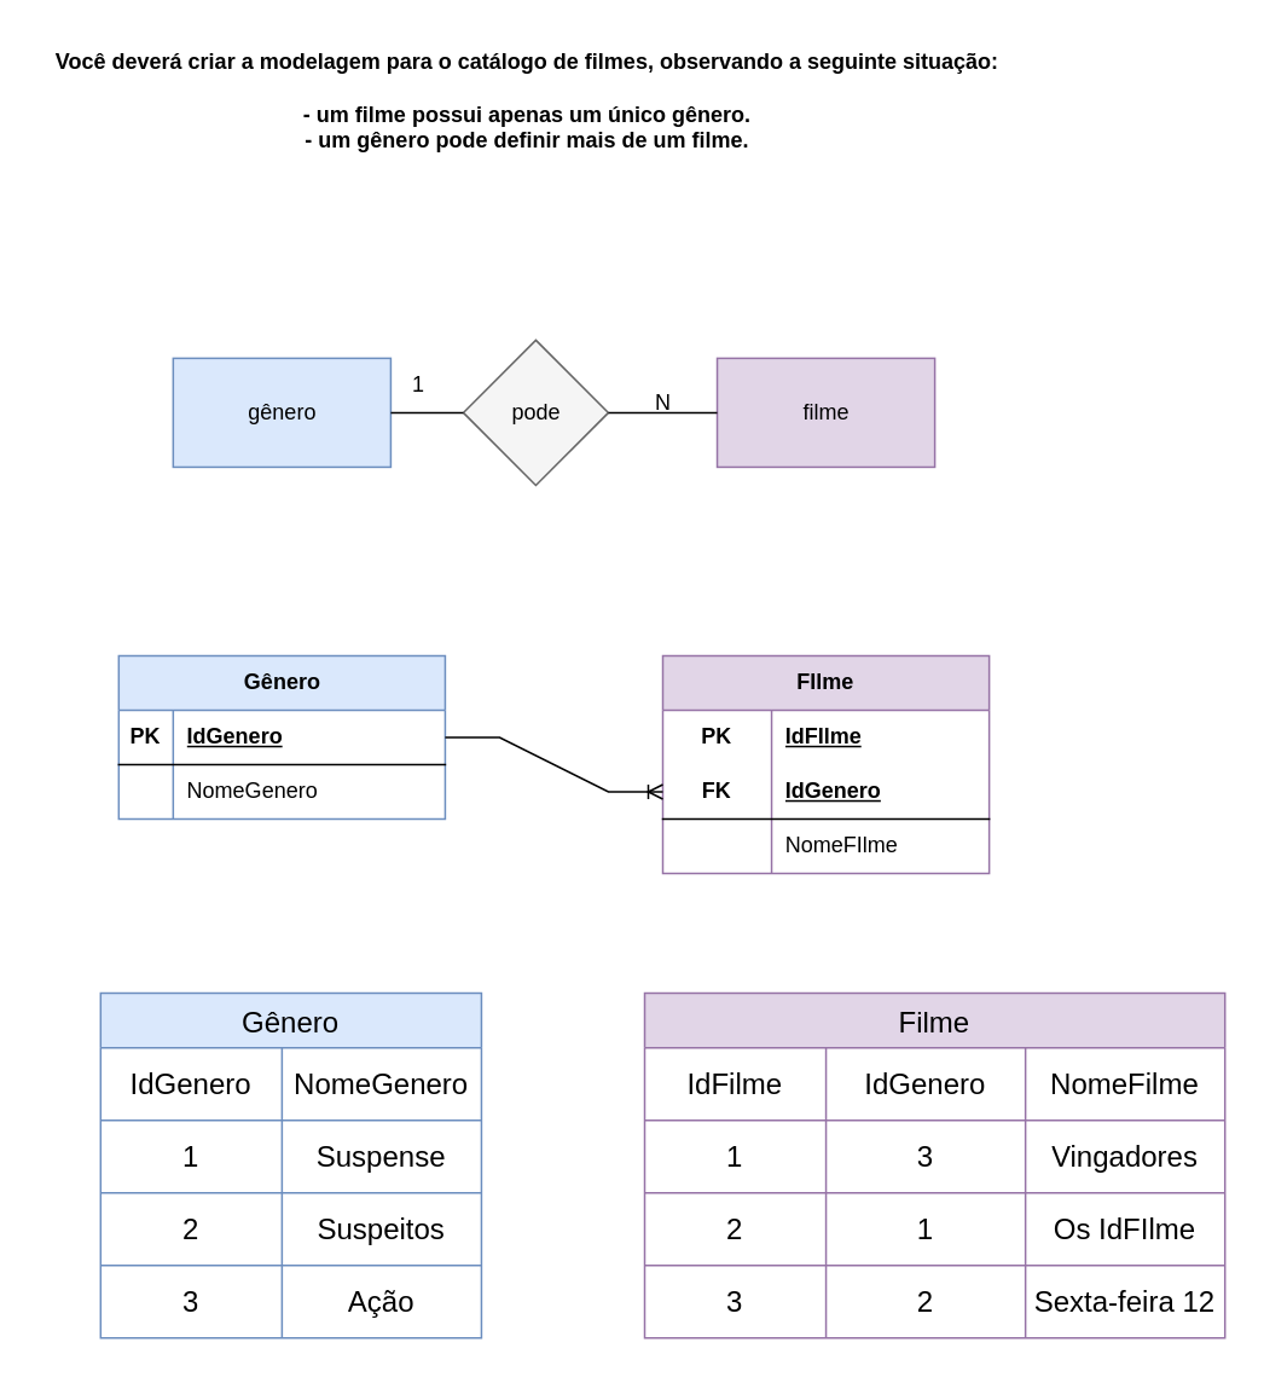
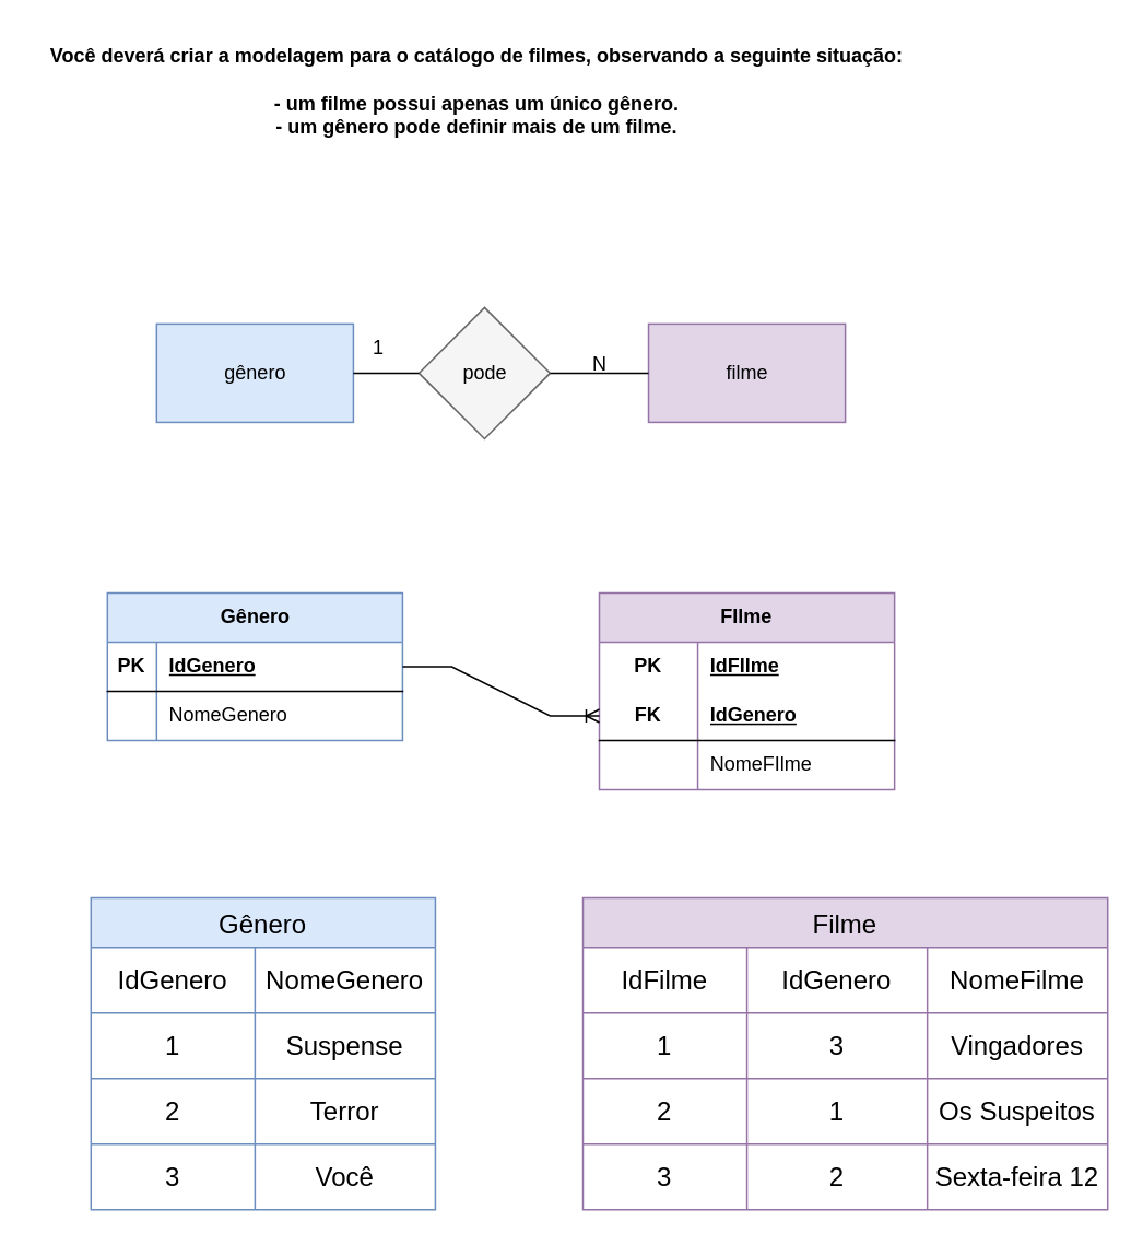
  <mxCell id="0" />
  <mxCell id="1" parent="0" />
  <mxCell id="2" value="" style="rhombus;whiteSpace=wrap;html=1;fillColor=#f5f5f5;fontColor=#333333;strokeColor=#666666;" parent="1" vertex="1"><mxGeometry x="255" y="187" width="80" height="80" as="geometry" /></mxCell>
  <mxCell id="3" value="pode" style="text;html=1;align=center;verticalAlign=middle;resizable=0;points=[];autosize=1;strokeColor=none;fillColor=none;" parent="1" vertex="1"><mxGeometry x="265" y="212" width="60" height="30" as="geometry" /></mxCell>
  <mxCell id="4" value="" style="rounded=0;whiteSpace=wrap;html=1;fillColor=#dae8fc;strokeColor=#6c8ebf;" parent="1" vertex="1"><mxGeometry x="95" y="197" width="120" height="60" as="geometry" /></mxCell>
  <mxCell id="5" value="" style="rounded=0;whiteSpace=wrap;html=1;fillColor=#e1d5e7;strokeColor=#9673a6;" parent="1" vertex="1"><mxGeometry x="395" y="197" width="120" height="60" as="geometry" /></mxCell>
  <mxCell id="6" value="gênero" style="text;html=1;align=center;verticalAlign=middle;resizable=0;points=[];autosize=1;strokeColor=none;fillColor=none;" parent="1" vertex="1"><mxGeometry x="125" y="212" width="60" height="30" as="geometry" /></mxCell>
  <mxCell id="7" value="" style="endArrow=none;html=1;rounded=0;entryX=0;entryY=0.5;entryDx=0;entryDy=0;exitX=1;exitY=0.5;exitDx=0;exitDy=0;" parent="1" source="4" target="2" edge="1"><mxGeometry width="50" height="50" relative="1" as="geometry"><mxPoint x="285" y="137" as="sourcePoint" /><mxPoint x="335" y="87" as="targetPoint" /></mxGeometry></mxCell>
  <mxCell id="8" value="" style="endArrow=none;html=1;rounded=0;entryX=0;entryY=0.5;entryDx=0;entryDy=0;exitX=1;exitY=0.5;exitDx=0;exitDy=0;" parent="1" source="2" target="5" edge="1"><mxGeometry width="50" height="50" relative="1" as="geometry"><mxPoint x="225" y="237" as="sourcePoint" /><mxPoint x="265" y="237" as="targetPoint" /></mxGeometry></mxCell>
  <mxCell id="9" value="filme" style="text;html=1;align=center;verticalAlign=middle;resizable=0;points=[];autosize=1;strokeColor=none;fillColor=none;" parent="1" vertex="1"><mxGeometry x="430" y="212" width="50" height="30" as="geometry" /></mxCell>
  <mxCell id="10" value="1" style="text;html=1;align=center;verticalAlign=middle;resizable=0;points=[];autosize=1;strokeColor=none;fillColor=none;" parent="1" vertex="1"><mxGeometry x="215" y="197" width="30" height="30" as="geometry" /></mxCell>
  <mxCell id="11" value="N" style="text;html=1;align=center;verticalAlign=middle;resizable=0;points=[];autosize=1;strokeColor=none;fillColor=none;" parent="1" vertex="1"><mxGeometry x="350" y="207" width="30" height="30" as="geometry" /></mxCell>
  <mxCell id="12" value="&lt;div&gt;&lt;b&gt;Você deverá criar a modelagem para o catálogo de filmes, observando a seguinte situação:&lt;/b&gt;&lt;/div&gt;&lt;div&gt;&lt;b&gt;&lt;br&gt;&lt;/b&gt;&lt;/div&gt;&lt;div&gt;&lt;b&gt;- um filme possui apenas um único gênero.&lt;/b&gt;&lt;/div&gt;&lt;div&gt;&lt;b&gt;- um gênero pode definir mais de um filme.&lt;/b&gt;&lt;/div&gt;" style="text;html=1;align=center;verticalAlign=middle;resizable=0;points=[];autosize=1;strokeColor=none;fillColor=none;" parent="1" vertex="1"><mxGeometry x="20" y="20" width="540" height="70" as="geometry" /></mxCell>
  <mxCell id="13" value="FIlme" style="shape=table;startSize=30;container=1;collapsible=1;childLayout=tableLayout;fixedRows=1;rowLines=0;fontStyle=1;align=center;resizeLast=1;html=1;whiteSpace=wrap;fillColor=#e1d5e7;strokeColor=#9673a6;" vertex="1" parent="1"><mxGeometry x="365" y="361" width="180" height="120" as="geometry" /></mxCell>
  <mxCell id="14" value="" style="shape=tableRow;horizontal=0;startSize=0;swimlaneHead=0;swimlaneBody=0;fillColor=none;collapsible=0;dropTarget=0;points=[[0,0.5],[1,0.5]];portConstraint=eastwest;top=0;left=0;right=0;bottom=0;html=1;" vertex="1" parent="13"><mxGeometry y="30" width="180" height="30" as="geometry" /></mxCell>
  <mxCell id="15" value="PK" style="shape=partialRectangle;connectable=0;fillColor=none;top=0;left=0;bottom=0;right=0;fontStyle=1;overflow=hidden;html=1;whiteSpace=wrap;" vertex="1" parent="14"><mxGeometry width="60" height="30" as="geometry"><mxRectangle width="60" height="30" as="alternateBounds" /></mxGeometry></mxCell>
  <mxCell id="16" value="IdFIlme" style="shape=partialRectangle;connectable=0;fillColor=none;top=0;left=0;bottom=0;right=0;align=left;spacingLeft=6;fontStyle=5;overflow=hidden;html=1;whiteSpace=wrap;" vertex="1" parent="14"><mxGeometry x="60" width="120" height="30" as="geometry"><mxRectangle width="120" height="30" as="alternateBounds" /></mxGeometry></mxCell>
  <mxCell id="17" value="" style="shape=tableRow;horizontal=0;startSize=0;swimlaneHead=0;swimlaneBody=0;fillColor=none;collapsible=0;dropTarget=0;points=[[0,0.5],[1,0.5]];portConstraint=eastwest;top=0;left=0;right=0;bottom=1;html=1;" vertex="1" parent="13"><mxGeometry y="60" width="180" height="30" as="geometry" /></mxCell>
  <mxCell id="18" value="FK" style="shape=partialRectangle;connectable=0;fillColor=none;top=0;left=0;bottom=0;right=0;fontStyle=1;overflow=hidden;html=1;whiteSpace=wrap;" vertex="1" parent="17"><mxGeometry width="60" height="30" as="geometry"><mxRectangle width="60" height="30" as="alternateBounds" /></mxGeometry></mxCell>
  <mxCell id="19" value="IdGenero" style="shape=partialRectangle;connectable=0;fillColor=none;top=0;left=0;bottom=0;right=0;align=left;spacingLeft=6;fontStyle=5;overflow=hidden;html=1;whiteSpace=wrap;" vertex="1" parent="17"><mxGeometry x="60" width="120" height="30" as="geometry"><mxRectangle width="120" height="30" as="alternateBounds" /></mxGeometry></mxCell>
  <mxCell id="20" value="" style="shape=tableRow;horizontal=0;startSize=0;swimlaneHead=0;swimlaneBody=0;fillColor=none;collapsible=0;dropTarget=0;points=[[0,0.5],[1,0.5]];portConstraint=eastwest;top=0;left=0;right=0;bottom=0;html=1;" vertex="1" parent="13"><mxGeometry y="90" width="180" height="30" as="geometry" /></mxCell>
  <mxCell id="21" value="" style="shape=partialRectangle;connectable=0;fillColor=none;top=0;left=0;bottom=0;right=0;editable=1;overflow=hidden;html=1;whiteSpace=wrap;" vertex="1" parent="20"><mxGeometry width="60" height="30" as="geometry"><mxRectangle width="60" height="30" as="alternateBounds" /></mxGeometry></mxCell>
  <mxCell id="22" value="NomeFIlme" style="shape=partialRectangle;connectable=0;fillColor=none;top=0;left=0;bottom=0;right=0;align=left;spacingLeft=6;overflow=hidden;html=1;whiteSpace=wrap;" vertex="1" parent="20"><mxGeometry x="60" width="120" height="30" as="geometry"><mxRectangle width="120" height="30" as="alternateBounds" /></mxGeometry></mxCell>
  <mxCell id="23" value="Gênero" style="shape=table;startSize=30;container=1;collapsible=1;childLayout=tableLayout;fixedRows=1;rowLines=0;fontStyle=1;align=center;resizeLast=1;html=1;fillColor=#dae8fc;strokeColor=#6c8ebf;" vertex="1" parent="1"><mxGeometry x="65" y="361" width="180" height="90" as="geometry" /></mxCell>
  <mxCell id="24" value="" style="shape=tableRow;horizontal=0;startSize=0;swimlaneHead=0;swimlaneBody=0;fillColor=none;collapsible=0;dropTarget=0;points=[[0,0.5],[1,0.5]];portConstraint=eastwest;top=0;left=0;right=0;bottom=1;" vertex="1" parent="23"><mxGeometry y="30" width="180" height="30" as="geometry" /></mxCell>
  <mxCell id="25" value="PK" style="shape=partialRectangle;connectable=0;fillColor=none;top=0;left=0;bottom=0;right=0;fontStyle=1;overflow=hidden;whiteSpace=wrap;html=1;" vertex="1" parent="24"><mxGeometry width="30" height="30" as="geometry"><mxRectangle width="30" height="30" as="alternateBounds" /></mxGeometry></mxCell>
  <mxCell id="26" value="IdGenero" style="shape=partialRectangle;connectable=0;fillColor=none;top=0;left=0;bottom=0;right=0;align=left;spacingLeft=6;fontStyle=5;overflow=hidden;whiteSpace=wrap;html=1;" vertex="1" parent="24"><mxGeometry x="30" width="150" height="30" as="geometry"><mxRectangle width="150" height="30" as="alternateBounds" /></mxGeometry></mxCell>
  <mxCell id="27" value="" style="shape=tableRow;horizontal=0;startSize=0;swimlaneHead=0;swimlaneBody=0;fillColor=none;collapsible=0;dropTarget=0;points=[[0,0.5],[1,0.5]];portConstraint=eastwest;top=0;left=0;right=0;bottom=0;" vertex="1" parent="23"><mxGeometry y="60" width="180" height="30" as="geometry" /></mxCell>
  <mxCell id="28" value="" style="shape=partialRectangle;connectable=0;fillColor=none;top=0;left=0;bottom=0;right=0;editable=1;overflow=hidden;whiteSpace=wrap;html=1;" vertex="1" parent="27"><mxGeometry width="30" height="30" as="geometry"><mxRectangle width="30" height="30" as="alternateBounds" /></mxGeometry></mxCell>
  <mxCell id="29" value="NomeGenero" style="shape=partialRectangle;connectable=0;fillColor=none;top=0;left=0;bottom=0;right=0;align=left;spacingLeft=6;overflow=hidden;whiteSpace=wrap;html=1;" vertex="1" parent="27"><mxGeometry x="30" width="150" height="30" as="geometry"><mxRectangle width="150" height="30" as="alternateBounds" /></mxGeometry></mxCell>
  <mxCell id="30" value="" style="edgeStyle=entityRelationEdgeStyle;fontSize=12;html=1;endArrow=ERoneToMany;rounded=0;entryX=0;entryY=0.5;entryDx=0;entryDy=0;exitX=1;exitY=0.5;exitDx=0;exitDy=0;" edge="1" parent="1" source="23" target="17"><mxGeometry width="100" height="100" relative="1" as="geometry"><mxPoint x="245" y="431" as="sourcePoint" /><mxPoint x="345" y="331" as="targetPoint" /><Array as="points"><mxPoint x="365" y="436" /></Array></mxGeometry></mxCell>
  <mxCell id="31" value="Gênero" style="shape=table;startSize=30;container=1;collapsible=0;childLayout=tableLayout;strokeColor=#6c8ebf;fontSize=16;fillColor=#dae8fc;" vertex="1" parent="1"><mxGeometry x="55" y="547" width="210" height="190" as="geometry" /></mxCell>
  <mxCell id="32" value="" style="shape=tableRow;horizontal=0;startSize=0;swimlaneHead=0;swimlaneBody=0;strokeColor=inherit;top=0;left=0;bottom=0;right=0;collapsible=0;dropTarget=0;fillColor=none;points=[[0,0.5],[1,0.5]];portConstraint=eastwest;fontSize=16;" vertex="1" parent="31"><mxGeometry y="30" width="210" height="40" as="geometry" /></mxCell>
  <mxCell id="33" value="IdGenero" style="shape=partialRectangle;html=1;whiteSpace=wrap;connectable=0;strokeColor=inherit;overflow=hidden;fillColor=none;top=0;left=0;bottom=0;right=0;pointerEvents=1;fontSize=16;" vertex="1" parent="32"><mxGeometry width="100" height="40" as="geometry"><mxRectangle width="100" height="40" as="alternateBounds" /></mxGeometry></mxCell>
  <mxCell id="34" value="NomeGenero" style="shape=partialRectangle;html=1;whiteSpace=wrap;connectable=0;strokeColor=inherit;overflow=hidden;fillColor=none;top=0;left=0;bottom=0;right=0;pointerEvents=1;fontSize=16;" vertex="1" parent="32"><mxGeometry x="100" width="110" height="40" as="geometry"><mxRectangle width="110" height="40" as="alternateBounds" /></mxGeometry></mxCell>
  <mxCell id="35" value="" style="shape=tableRow;horizontal=0;startSize=0;swimlaneHead=0;swimlaneBody=0;strokeColor=inherit;top=0;left=0;bottom=0;right=0;collapsible=0;dropTarget=0;fillColor=none;points=[[0,0.5],[1,0.5]];portConstraint=eastwest;fontSize=16;" vertex="1" parent="31"><mxGeometry y="70" width="210" height="40" as="geometry" /></mxCell>
  <mxCell id="36" value="1" style="shape=partialRectangle;html=1;whiteSpace=wrap;connectable=0;strokeColor=inherit;overflow=hidden;fillColor=none;top=0;left=0;bottom=0;right=0;pointerEvents=1;fontSize=16;" vertex="1" parent="35"><mxGeometry width="100" height="40" as="geometry"><mxRectangle width="100" height="40" as="alternateBounds" /></mxGeometry></mxCell>
  <mxCell id="37" value="Suspense" style="shape=partialRectangle;html=1;whiteSpace=wrap;connectable=0;strokeColor=inherit;overflow=hidden;fillColor=none;top=0;left=0;bottom=0;right=0;pointerEvents=1;fontSize=16;" vertex="1" parent="35"><mxGeometry x="100" width="110" height="40" as="geometry"><mxRectangle width="110" height="40" as="alternateBounds" /></mxGeometry></mxCell>
  <mxCell id="38" value="" style="shape=tableRow;horizontal=0;startSize=0;swimlaneHead=0;swimlaneBody=0;strokeColor=inherit;top=0;left=0;bottom=0;right=0;collapsible=0;dropTarget=0;fillColor=none;points=[[0,0.5],[1,0.5]];portConstraint=eastwest;fontSize=16;" vertex="1" parent="31"><mxGeometry y="110" width="210" height="40" as="geometry" /></mxCell>
  <mxCell id="39" value="2" style="shape=partialRectangle;html=1;whiteSpace=wrap;connectable=0;strokeColor=inherit;overflow=hidden;fillColor=none;top=0;left=0;bottom=0;right=0;pointerEvents=1;fontSize=16;" vertex="1" parent="38"><mxGeometry width="100" height="40" as="geometry"><mxRectangle width="100" height="40" as="alternateBounds" /></mxGeometry></mxCell>
- <mxCell id="40" value="Suspeitos" style="shape=partialRectangle;html=1;whiteSpace=wrap;connectable=0;strokeColor=inherit;overflow=hidden;fillColor=none;top=0;left=0;bottom=0;right=0;pointerEvents=1;fontSize=16;" vertex="1" parent="38"><mxGeometry x="100" width="110" height="40" as="geometry"><mxRectangle width="110" height="40" as="alternateBounds" /></mxGeometry></mxCell>
+ <mxCell id="40" value="Terror" style="shape=partialRectangle;html=1;whiteSpace=wrap;connectable=0;strokeColor=inherit;overflow=hidden;fillColor=none;top=0;left=0;bottom=0;right=0;pointerEvents=1;fontSize=16;" vertex="1" parent="38"><mxGeometry x="100" width="110" height="40" as="geometry"><mxRectangle width="110" height="40" as="alternateBounds" /></mxGeometry></mxCell>
  <mxCell id="41" style="shape=tableRow;horizontal=0;startSize=0;swimlaneHead=0;swimlaneBody=0;strokeColor=inherit;top=0;left=0;bottom=0;right=0;collapsible=0;dropTarget=0;fillColor=none;points=[[0,0.5],[1,0.5]];portConstraint=eastwest;fontSize=16;" vertex="1" parent="31"><mxGeometry y="150" width="210" height="40" as="geometry" /></mxCell>
  <mxCell id="42" value="3" style="shape=partialRectangle;html=1;whiteSpace=wrap;connectable=0;strokeColor=inherit;overflow=hidden;fillColor=none;top=0;left=0;bottom=0;right=0;pointerEvents=1;fontSize=16;" vertex="1" parent="41"><mxGeometry width="100" height="40" as="geometry"><mxRectangle width="100" height="40" as="alternateBounds" /></mxGeometry></mxCell>
- <mxCell id="43" value="Ação" style="shape=partialRectangle;html=1;whiteSpace=wrap;connectable=0;strokeColor=inherit;overflow=hidden;fillColor=none;top=0;left=0;bottom=0;right=0;pointerEvents=1;fontSize=16;" vertex="1" parent="41"><mxGeometry x="100" width="110" height="40" as="geometry"><mxRectangle width="110" height="40" as="alternateBounds" /></mxGeometry></mxCell>
+ <mxCell id="43" value="Você" style="shape=partialRectangle;html=1;whiteSpace=wrap;connectable=0;strokeColor=inherit;overflow=hidden;fillColor=none;top=0;left=0;bottom=0;right=0;pointerEvents=1;fontSize=16;" vertex="1" parent="41"><mxGeometry x="100" width="110" height="40" as="geometry"><mxRectangle width="110" height="40" as="alternateBounds" /></mxGeometry></mxCell>
  <mxCell id="44" value="Filme" style="shape=table;startSize=30;container=1;collapsible=0;childLayout=tableLayout;strokeColor=#9673a6;fontSize=16;fillColor=#e1d5e7;" vertex="1" parent="1"><mxGeometry x="355" y="547" width="320" height="190" as="geometry" /></mxCell>
  <mxCell id="45" value="" style="shape=tableRow;horizontal=0;startSize=0;swimlaneHead=0;swimlaneBody=0;strokeColor=inherit;top=0;left=0;bottom=0;right=0;collapsible=0;dropTarget=0;fillColor=none;points=[[0,0.5],[1,0.5]];portConstraint=eastwest;fontSize=16;" vertex="1" parent="44"><mxGeometry y="30" width="320" height="40" as="geometry" /></mxCell>
  <mxCell id="46" value="IdFilme" style="shape=partialRectangle;html=1;whiteSpace=wrap;connectable=0;strokeColor=inherit;overflow=hidden;fillColor=none;top=0;left=0;bottom=0;right=0;pointerEvents=1;fontSize=16;" vertex="1" parent="45"><mxGeometry width="100" height="40" as="geometry"><mxRectangle width="100" height="40" as="alternateBounds" /></mxGeometry></mxCell>
  <mxCell id="47" value="IdGenero" style="shape=partialRectangle;html=1;whiteSpace=wrap;connectable=0;strokeColor=inherit;overflow=hidden;fillColor=none;top=0;left=0;bottom=0;right=0;pointerEvents=1;fontSize=16;" vertex="1" parent="45"><mxGeometry x="100" width="110" height="40" as="geometry"><mxRectangle width="110" height="40" as="alternateBounds" /></mxGeometry></mxCell>
  <mxCell id="48" value="NomeFilme" style="shape=partialRectangle;html=1;whiteSpace=wrap;connectable=0;strokeColor=inherit;overflow=hidden;fillColor=none;top=0;left=0;bottom=0;right=0;pointerEvents=1;fontSize=16;" vertex="1" parent="45"><mxGeometry x="210" width="110" height="40" as="geometry"><mxRectangle width="110" height="40" as="alternateBounds" /></mxGeometry></mxCell>
  <mxCell id="49" value="" style="shape=tableRow;horizontal=0;startSize=0;swimlaneHead=0;swimlaneBody=0;strokeColor=inherit;top=0;left=0;bottom=0;right=0;collapsible=0;dropTarget=0;fillColor=none;points=[[0,0.5],[1,0.5]];portConstraint=eastwest;fontSize=16;" vertex="1" parent="44"><mxGeometry y="70" width="320" height="40" as="geometry" /></mxCell>
  <mxCell id="50" value="1" style="shape=partialRectangle;html=1;whiteSpace=wrap;connectable=0;strokeColor=inherit;overflow=hidden;fillColor=none;top=0;left=0;bottom=0;right=0;pointerEvents=1;fontSize=16;" vertex="1" parent="49"><mxGeometry width="100" height="40" as="geometry"><mxRectangle width="100" height="40" as="alternateBounds" /></mxGeometry></mxCell>
  <mxCell id="51" value="3" style="shape=partialRectangle;html=1;whiteSpace=wrap;connectable=0;strokeColor=inherit;overflow=hidden;fillColor=none;top=0;left=0;bottom=0;right=0;pointerEvents=1;fontSize=16;" vertex="1" parent="49"><mxGeometry x="100" width="110" height="40" as="geometry"><mxRectangle width="110" height="40" as="alternateBounds" /></mxGeometry></mxCell>
  <mxCell id="52" value="Vingadores" style="shape=partialRectangle;html=1;whiteSpace=wrap;connectable=0;strokeColor=inherit;overflow=hidden;fillColor=none;top=0;left=0;bottom=0;right=0;pointerEvents=1;fontSize=16;" vertex="1" parent="49"><mxGeometry x="210" width="110" height="40" as="geometry"><mxRectangle width="110" height="40" as="alternateBounds" /></mxGeometry></mxCell>
  <mxCell id="53" value="" style="shape=tableRow;horizontal=0;startSize=0;swimlaneHead=0;swimlaneBody=0;strokeColor=inherit;top=0;left=0;bottom=0;right=0;collapsible=0;dropTarget=0;fillColor=none;points=[[0,0.5],[1,0.5]];portConstraint=eastwest;fontSize=16;" vertex="1" parent="44"><mxGeometry y="110" width="320" height="40" as="geometry" /></mxCell>
  <mxCell id="54" value="2" style="shape=partialRectangle;html=1;whiteSpace=wrap;connectable=0;strokeColor=inherit;overflow=hidden;fillColor=none;top=0;left=0;bottom=0;right=0;pointerEvents=1;fontSize=16;" vertex="1" parent="53"><mxGeometry width="100" height="40" as="geometry"><mxRectangle width="100" height="40" as="alternateBounds" /></mxGeometry></mxCell>
  <mxCell id="55" value="1" style="shape=partialRectangle;html=1;whiteSpace=wrap;connectable=0;strokeColor=inherit;overflow=hidden;fillColor=none;top=0;left=0;bottom=0;right=0;pointerEvents=1;fontSize=16;" vertex="1" parent="53"><mxGeometry x="100" width="110" height="40" as="geometry"><mxRectangle width="110" height="40" as="alternateBounds" /></mxGeometry></mxCell>
- <mxCell id="56" value="Os IdFIlme" style="shape=partialRectangle;html=1;whiteSpace=wrap;connectable=0;strokeColor=inherit;overflow=hidden;fillColor=none;top=0;left=0;bottom=0;right=0;pointerEvents=1;fontSize=16;" vertex="1" parent="53"><mxGeometry x="210" width="110" height="40" as="geometry"><mxRectangle width="110" height="40" as="alternateBounds" /></mxGeometry></mxCell>
+ <mxCell id="56" value="Os Suspeitos" style="shape=partialRectangle;html=1;whiteSpace=wrap;connectable=0;strokeColor=inherit;overflow=hidden;fillColor=none;top=0;left=0;bottom=0;right=0;pointerEvents=1;fontSize=16;" vertex="1" parent="53"><mxGeometry x="210" width="110" height="40" as="geometry"><mxRectangle width="110" height="40" as="alternateBounds" /></mxGeometry></mxCell>
  <mxCell id="57" style="shape=tableRow;horizontal=0;startSize=0;swimlaneHead=0;swimlaneBody=0;strokeColor=inherit;top=0;left=0;bottom=0;right=0;collapsible=0;dropTarget=0;fillColor=none;points=[[0,0.5],[1,0.5]];portConstraint=eastwest;fontSize=16;" vertex="1" parent="44"><mxGeometry y="150" width="320" height="40" as="geometry" /></mxCell>
  <mxCell id="58" value="3" style="shape=partialRectangle;html=1;whiteSpace=wrap;connectable=0;strokeColor=inherit;overflow=hidden;fillColor=none;top=0;left=0;bottom=0;right=0;pointerEvents=1;fontSize=16;" vertex="1" parent="57"><mxGeometry width="100" height="40" as="geometry"><mxRectangle width="100" height="40" as="alternateBounds" /></mxGeometry></mxCell>
  <mxCell id="59" value="2" style="shape=partialRectangle;html=1;whiteSpace=wrap;connectable=0;strokeColor=inherit;overflow=hidden;fillColor=none;top=0;left=0;bottom=0;right=0;pointerEvents=1;fontSize=16;" vertex="1" parent="57"><mxGeometry x="100" width="110" height="40" as="geometry"><mxRectangle width="110" height="40" as="alternateBounds" /></mxGeometry></mxCell>
  <mxCell id="60" value="Sexta-feira 12" style="shape=partialRectangle;html=1;whiteSpace=wrap;connectable=0;strokeColor=inherit;overflow=hidden;fillColor=none;top=0;left=0;bottom=0;right=0;pointerEvents=1;fontSize=16;" vertex="1" parent="57"><mxGeometry x="210" width="110" height="40" as="geometry"><mxRectangle width="110" height="40" as="alternateBounds" /></mxGeometry></mxCell>
